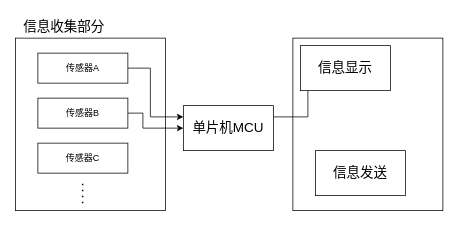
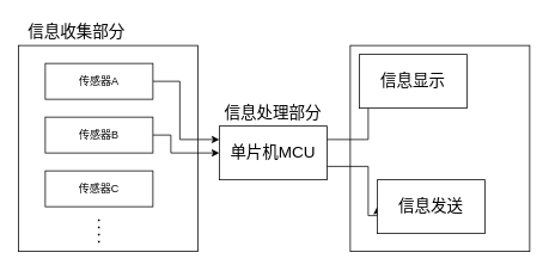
  <mxCell id="0" />
  <mxCell id="1" parent="0" />
  <mxCell id="2" value="" style="rounded=0;whiteSpace=wrap;html=1;" vertex="1" parent="1"><mxGeometry x="390" y="50" width="200" height="230" as="geometry" /></mxCell>
  <mxCell id="3" value="" style="rounded=0;whiteSpace=wrap;html=1;" vertex="1" parent="1"><mxGeometry x="20" y="50" width="200" height="230" as="geometry" /></mxCell>
  <mxCell id="4" style="edgeStyle=orthogonalEdgeStyle;rounded=0;orthogonalLoop=1;jettySize=auto;html=1;exitX=1;exitY=0.25;exitDx=0;exitDy=0;entryX=0;entryY=0.5;entryDx=0;entryDy=0;" edge="1" parent="1" source="6" target="13"><mxGeometry relative="1" as="geometry"><Array as="points"><mxPoint x="410" y="155" /><mxPoint x="410" y="90" /></Array></mxGeometry></mxCell>
+ <mxCell id="5" style="edgeStyle=orthogonalEdgeStyle;rounded=0;orthogonalLoop=1;jettySize=auto;html=1;exitX=1;exitY=0.75;exitDx=0;exitDy=0;entryX=0;entryY=0.5;entryDx=0;entryDy=0;" edge="1" parent="1" source="6" target="14"><mxGeometry relative="1" as="geometry"><Array as="points"><mxPoint x="410" y="185" /><mxPoint x="410" y="240" /></Array></mxGeometry></mxCell>
  <mxCell id="6" value="&lt;font style=&quot;font-size: 18px&quot;&gt;单片机MCU&lt;/font&gt;" style="rounded=0;whiteSpace=wrap;html=1;" vertex="1" parent="1"><mxGeometry x="244" y="140" width="120" height="60" as="geometry" /></mxCell>
  <mxCell id="7" style="edgeStyle=orthogonalEdgeStyle;rounded=0;orthogonalLoop=1;jettySize=auto;html=1;exitX=1;exitY=0.5;exitDx=0;exitDy=0;entryX=0;entryY=0.25;entryDx=0;entryDy=0;" edge="1" parent="1" source="8" target="6"><mxGeometry relative="1" as="geometry"><Array as="points"><mxPoint x="200" y="90" /><mxPoint x="200" y="155" /></Array></mxGeometry></mxCell>
  <mxCell id="8" value="传感器A" style="rounded=0;whiteSpace=wrap;html=1;" vertex="1" parent="1"><mxGeometry x="50" y="70" width="120" height="40" as="geometry" /></mxCell>
  <mxCell id="9" style="edgeStyle=orthogonalEdgeStyle;rounded=0;orthogonalLoop=1;jettySize=auto;html=1;exitX=1;exitY=0.5;exitDx=0;exitDy=0;entryX=0;entryY=0.5;entryDx=0;entryDy=0;" edge="1" parent="1" source="10" target="6"><mxGeometry relative="1" as="geometry"><Array as="points"><mxPoint x="190" y="150" /><mxPoint x="190" y="170" /></Array></mxGeometry></mxCell>
  <mxCell id="10" value="传感器B" style="rounded=0;whiteSpace=wrap;html=1;" vertex="1" parent="1"><mxGeometry x="50" y="130" width="120" height="40" as="geometry" /></mxCell>
  <mxCell id="11" value="传感器C" style="rounded=0;whiteSpace=wrap;html=1;" vertex="1" parent="1"><mxGeometry x="50" y="190" width="120" height="40" as="geometry" /></mxCell>
  <mxCell id="12" value="" style="endArrow=none;dashed=1;html=1;dashPattern=1 3;strokeWidth=2;" edge="1" parent="1"><mxGeometry width="50" height="50" relative="1" as="geometry"><mxPoint x="109.71" y="270" as="sourcePoint" /><mxPoint x="109.71" y="240" as="targetPoint" /></mxGeometry></mxCell>
  <mxCell id="13" value="&lt;font style=&quot;font-size: 18px&quot;&gt;信息显示&lt;/font&gt;" style="rounded=0;whiteSpace=wrap;html=1;" vertex="1" parent="1"><mxGeometry x="400" y="60" width="120" height="60" as="geometry" /></mxCell>
  <mxCell id="14" value="&lt;font style=&quot;font-size: 18px&quot;&gt;信息发送&lt;/font&gt;" style="rounded=0;whiteSpace=wrap;html=1;" vertex="1" parent="1"><mxGeometry x="420" y="200" width="120" height="60" as="geometry" /></mxCell>
  <mxCell id="15" value="&lt;font style=&quot;font-size: 18px&quot;&gt;信息收集部分&lt;/font&gt;" style="text;html=1;strokeColor=none;fillColor=none;align=center;verticalAlign=middle;whiteSpace=wrap;rounded=0;" vertex="1" parent="1"><mxGeometry x="20" y="20" width="130" height="30" as="geometry" /></mxCell>
+ <mxCell id="16" value="&lt;font style=&quot;font-size: 18px&quot;&gt;信息处理部分&lt;/font&gt;" style="text;html=1;strokeColor=none;fillColor=none;align=center;verticalAlign=middle;whiteSpace=wrap;rounded=0;" vertex="1" parent="1"><mxGeometry x="239" y="110" width="130" height="30" as="geometry" /></mxCell>
